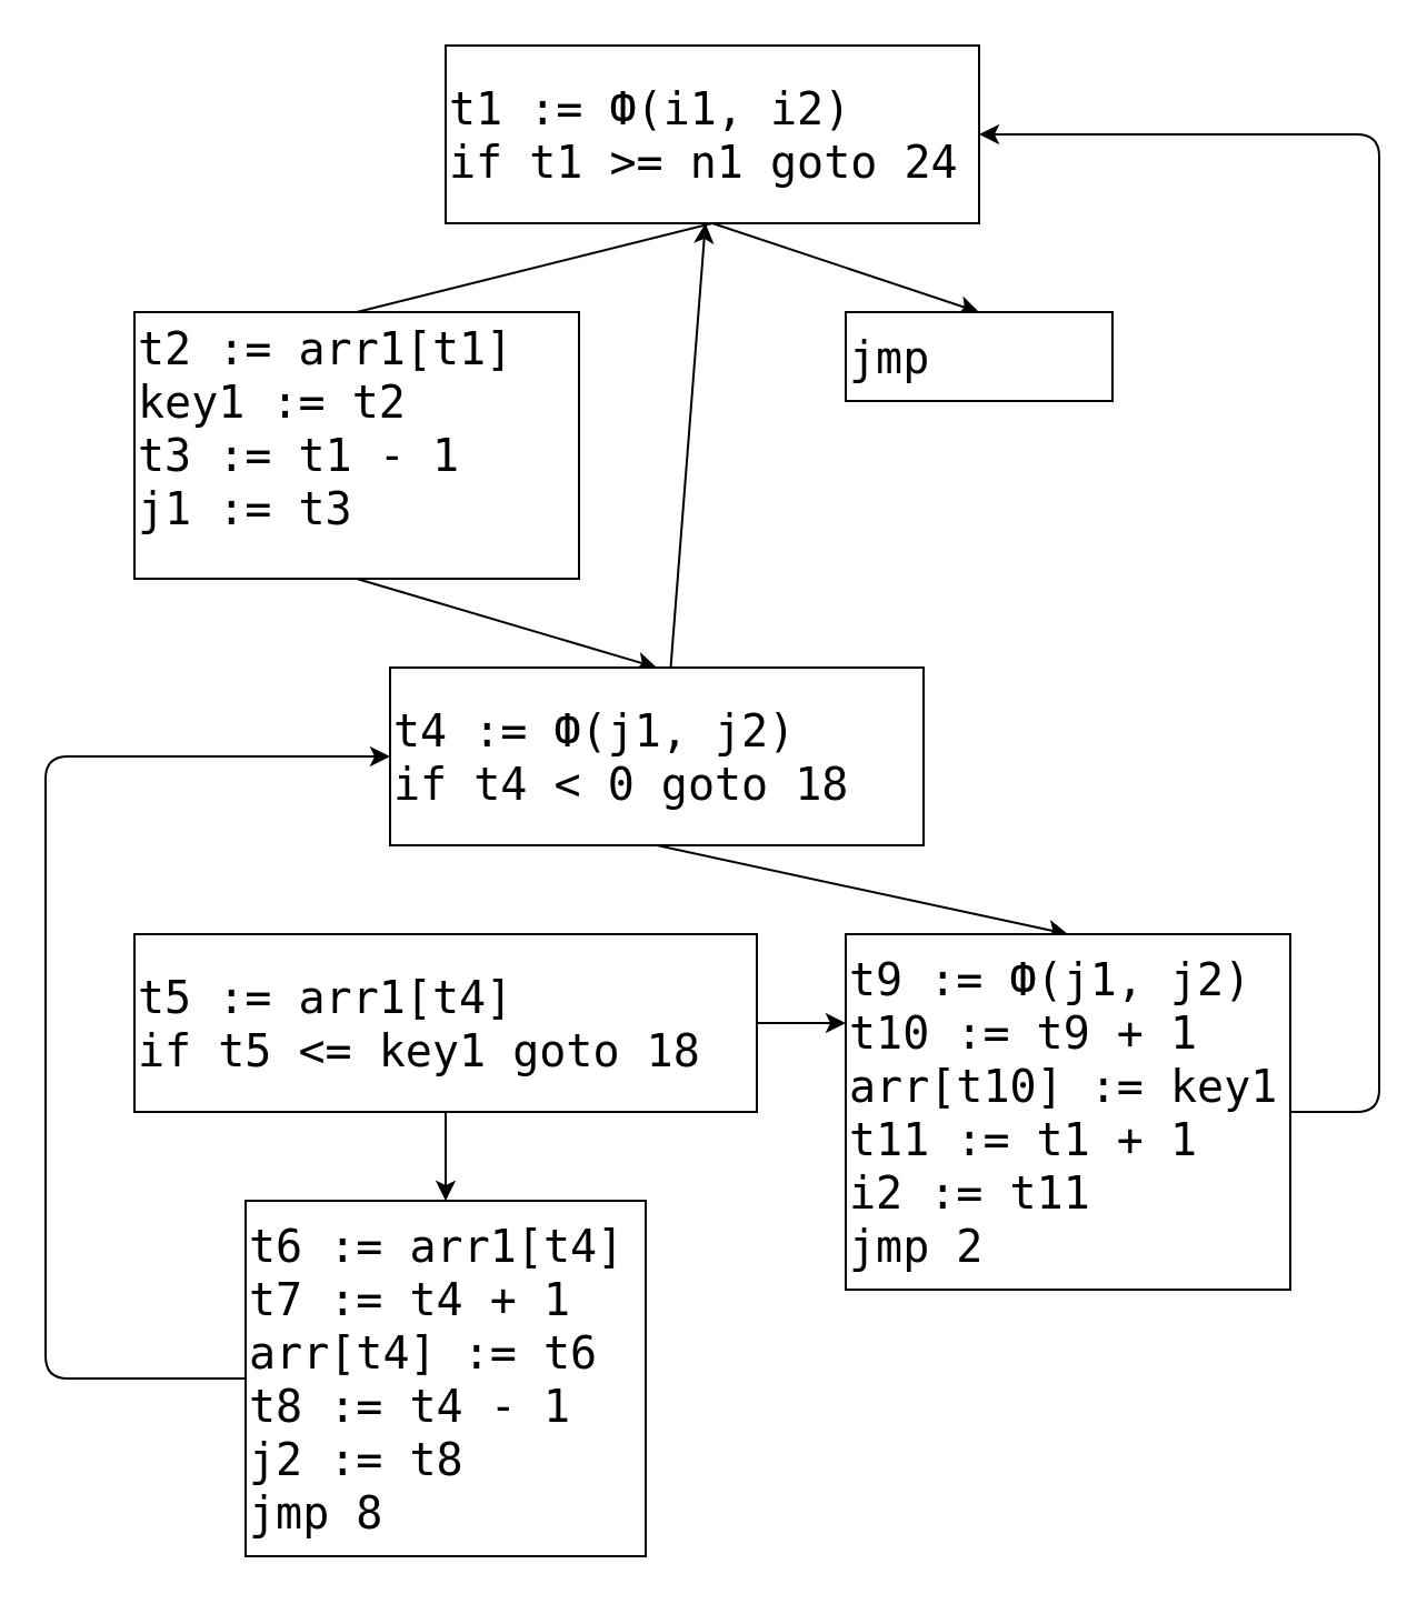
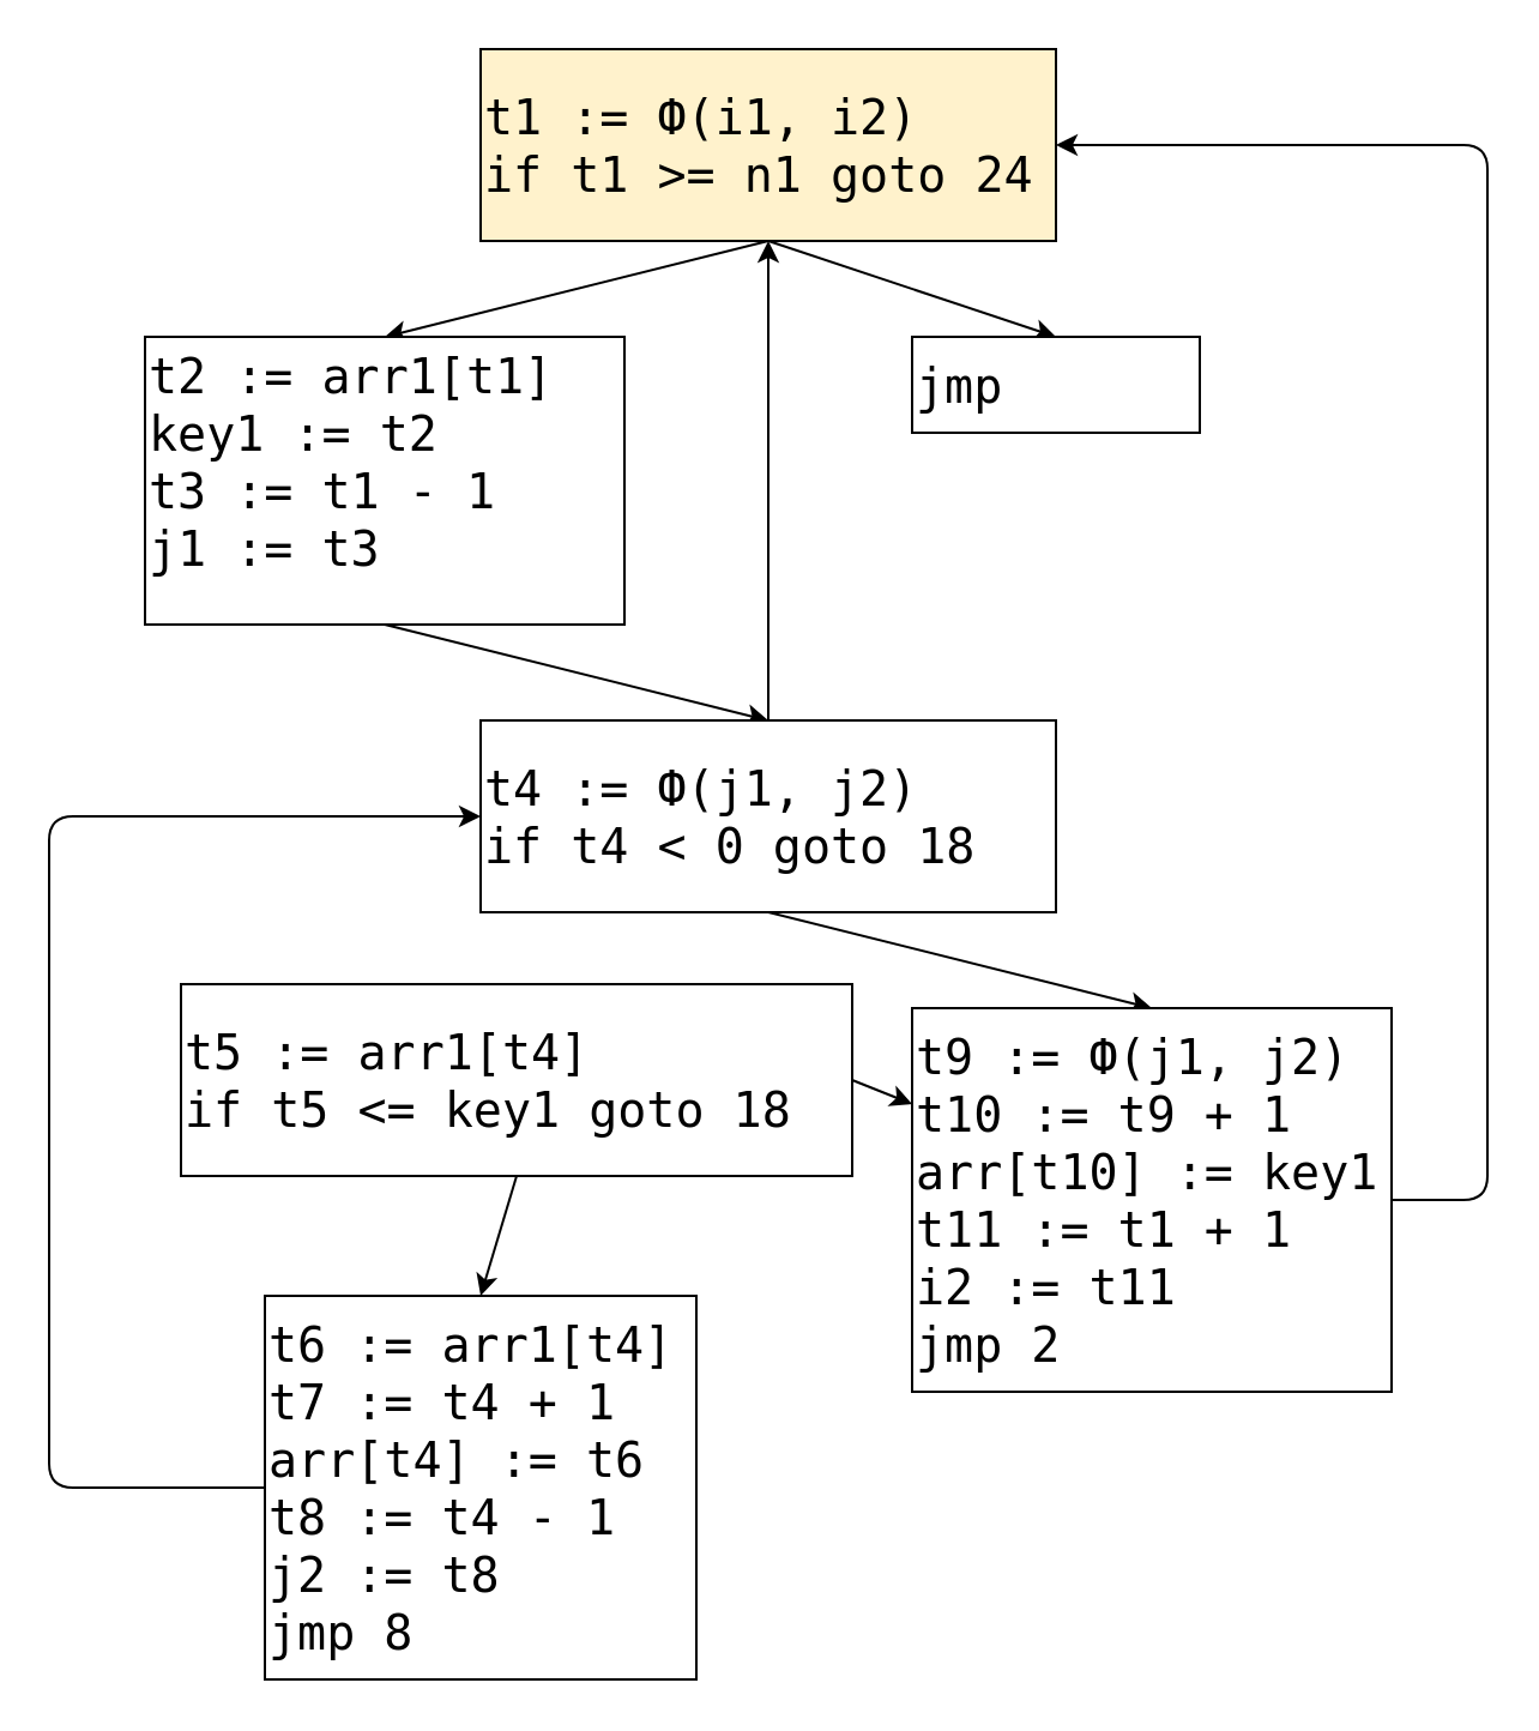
  <mxCell id="0" />
  <mxCell id="1" parent="0" />
- <mxCell id="2" style="edgeStyle=none;html=1;exitX=0.5;exitY=1;exitDx=0;exitDy=0;entryX=0.5;entryY=0;entryDx=0;entryDy=0;fontSize=20;endArrow=none;" edge="1" parent="1" source="4" target="6"><mxGeometry relative="1" as="geometry" /></mxCell>
+ <mxCell id="2" style="edgeStyle=none;html=1;exitX=0.5;exitY=1;exitDx=0;exitDy=0;entryX=0.5;entryY=0;entryDx=0;entryDy=0;fontSize=20;" edge="1" parent="1" source="4" target="6"><mxGeometry relative="1" as="geometry" /></mxCell>
  <mxCell id="3" style="edgeStyle=none;html=1;exitX=0.5;exitY=1;exitDx=0;exitDy=0;entryX=0.5;entryY=0;entryDx=0;entryDy=0;fontSize=20;" edge="1" parent="1" source="4" target="7"><mxGeometry relative="1" as="geometry" /></mxCell>
- <mxCell id="4" value="&lt;pre&gt;&lt;span style=&quot;font-size: 20px&quot;&gt;t1 := Ф(i1, i2)&lt;br/&gt;if t1 &amp;gt;= n1 goto 24&lt;/span&gt;&lt;/pre&gt;" style="rounded=0;whiteSpace=wrap;html=1;align=left;" vertex="1" parent="1"><mxGeometry x="200" y="20" width="240" height="80" as="geometry" /></mxCell>
+ <mxCell id="4" value="&lt;pre&gt;&lt;span style=&quot;font-size: 20px&quot;&gt;t1 := Ф(i1, i2)&lt;br/&gt;if t1 &amp;gt;= n1 goto 24&lt;/span&gt;&lt;/pre&gt;" style="rounded=0;whiteSpace=wrap;html=1;align=left;fillColor=#fff2cc;" vertex="1" parent="1"><mxGeometry x="200" y="20" width="240" height="80" as="geometry" /></mxCell>
  <mxCell id="5" style="edgeStyle=none;html=1;exitX=0.5;exitY=1;exitDx=0;exitDy=0;entryX=0.5;entryY=0;entryDx=0;entryDy=0;fontSize=20;" edge="1" parent="1" source="6" target="10"><mxGeometry relative="1" as="geometry" /></mxCell>
  <mxCell id="6" value="&lt;pre&gt;&lt;span style=&quot;font-size: 20px&quot;&gt;t2 := arr1[t1]&lt;br&gt;key1 := t2&lt;br&gt;t3 := t1 - 1&lt;br&gt;j1 := t3&lt;/span&gt;&lt;br&gt;&lt;/pre&gt;&lt;div&gt;&lt;br&gt;&lt;/div&gt;" style="rounded=0;whiteSpace=wrap;html=1;align=left;" vertex="1" parent="1"><mxGeometry x="60" y="140" width="200" height="120" as="geometry" /></mxCell>
  <mxCell id="7" value="&lt;pre&gt;&lt;font style=&quot;font-size: 20px&quot;&gt;jmp&lt;/font&gt;&lt;/pre&gt;" style="rounded=0;whiteSpace=wrap;html=1;align=left;" vertex="1" parent="1"><mxGeometry x="380" y="140" width="120" height="40" as="geometry" /></mxCell>
  <mxCell id="8" style="edgeStyle=none;html=1;exitX=0.5;exitY=1;exitDx=0;exitDy=0;entryX=0.5;entryY=0;entryDx=0;entryDy=0;fontSize=20;" edge="1" parent="1" source="10" target="12"><mxGeometry relative="1" as="geometry" /></mxCell>
  <mxCell id="9" style="edgeStyle=none;html=1;exitX=0.5;exitY=1;exitDx=0;exitDy=0;fontSize=20;" edge="1" parent="1" source="10" target="4"><mxGeometry relative="1" as="geometry" /></mxCell>
- <mxCell id="10" value="&lt;pre&gt;&lt;span style=&quot;font-size: 20px&quot;&gt;t4 := Ф(j1, j2)&lt;br/&gt;if t4 &amp;lt; 0 goto 18&lt;/span&gt;&lt;/pre&gt;" style="rounded=0;whiteSpace=wrap;html=1;align=left;" vertex="1" parent="1"><mxGeometry x="175" y="300" width="240" height="80" as="geometry" /></mxCell>
+ <mxCell id="10" value="&lt;pre&gt;&lt;span style=&quot;font-size: 20px&quot;&gt;t4 := Ф(j1, j2)&lt;br/&gt;if t4 &amp;lt; 0 goto 18&lt;/span&gt;&lt;/pre&gt;" style="rounded=0;whiteSpace=wrap;html=1;align=left;" vertex="1" parent="1"><mxGeometry x="200" y="300" width="240" height="80" as="geometry" /></mxCell>
  <mxCell id="11" style="edgeStyle=none;html=1;exitX=1;exitY=0.5;exitDx=0;exitDy=0;entryX=1;entryY=0.5;entryDx=0;entryDy=0;fontSize=20;" edge="1" parent="1" source="12" target="4"><mxGeometry relative="1" as="geometry"><Array as="points"><mxPoint x="620" y="500" /><mxPoint x="620" y="60" /></Array></mxGeometry></mxCell>
  <mxCell id="12" value="&lt;pre&gt;&lt;span style=&quot;font-size: 20px&quot;&gt;t9 := Ф(j1, j2)&lt;br/&gt;t10 := t9 + 1&lt;br/&gt;arr[t10] := key1&lt;br/&gt;t11 := t1 + 1&lt;br/&gt;i2 := t11&lt;br/&gt;jmp 2&lt;/span&gt;&lt;/pre&gt;" style="rounded=0;whiteSpace=wrap;html=1;align=left;" vertex="1" parent="1"><mxGeometry x="380" y="420" width="200" height="160" as="geometry" /></mxCell>
  <mxCell id="13" style="edgeStyle=none;html=1;exitX=1;exitY=0.5;exitDx=0;exitDy=0;entryX=0;entryY=0.25;entryDx=0;entryDy=0;fontSize=20;" edge="1" parent="1" source="15" target="12"><mxGeometry relative="1" as="geometry" /></mxCell>
  <mxCell id="14" style="edgeStyle=none;html=1;exitX=0.5;exitY=1;exitDx=0;exitDy=0;entryX=0.5;entryY=0;entryDx=0;entryDy=0;fontSize=20;" edge="1" parent="1" source="15" target="17"><mxGeometry relative="1" as="geometry" /></mxCell>
- <mxCell id="15" value="&lt;pre&gt;&lt;span style=&quot;font-size: 20px&quot;&gt;t5 := arr1[t4]&lt;br/&gt;if t5 &amp;lt;= key1 goto 18&lt;/span&gt;&lt;/pre&gt;" style="rounded=0;whiteSpace=wrap;html=1;align=left;" vertex="1" parent="1"><mxGeometry x="60" y="420" width="280" height="80" as="geometry" /></mxCell>
+ <mxCell id="15" value="&lt;pre&gt;&lt;span style=&quot;font-size: 20px&quot;&gt;t5 := arr1[t4]&lt;br/&gt;if t5 &amp;lt;= key1 goto 18&lt;/span&gt;&lt;/pre&gt;" style="rounded=0;whiteSpace=wrap;html=1;align=left;" vertex="1" parent="1"><mxGeometry x="75" y="410" width="280" height="80" as="geometry" /></mxCell>
  <mxCell id="16" style="edgeStyle=none;html=1;entryX=0;entryY=0.5;entryDx=0;entryDy=0;fontSize=20;" edge="1" parent="1" source="17" target="10"><mxGeometry relative="1" as="geometry"><Array as="points"><mxPoint x="20" y="620" /><mxPoint x="20" y="340" /></Array></mxGeometry></mxCell>
  <mxCell id="17" value="&lt;pre&gt;&lt;span style=&quot;font-size: 20px&quot;&gt;t6 := arr1[t4]&lt;br/&gt;t7 := t4 + 1&lt;br/&gt;arr[t4] := t6&lt;br/&gt;t8 := t4 - 1&lt;br/&gt;j2 := t8&lt;br/&gt;jmp 8&lt;/span&gt;&lt;/pre&gt;" style="rounded=0;whiteSpace=wrap;html=1;align=left;" vertex="1" parent="1"><mxGeometry x="110" y="540" width="180" height="160" as="geometry" /></mxCell>
